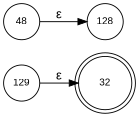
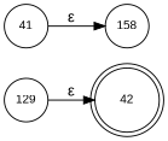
  digraph {
    fontname="Liberation Sans"
    rankdir=LR
    node [fixedsize=true fontname="Liberation Sans" fontsize=11 shape=circle peripheries=1]
    edge [fontname="Liberation Sans"]
-   n1 [label=32 shape=doublecircle width=.6 peripheries=""]
-   n2 [label=128 width=.55]
+   n1 [label=42 shape=doublecircle width=.6 peripheries=""]
+   n2 [label=158 width=.55]
    n3 [label=129 width=.55]
-   n4 [label=48 width=.55]
+   n4 [label=41 width=.55]
    n3 -> n1 [label="&epsilon;"]
    n4 -> n2 [label="&epsilon;"]
  }
